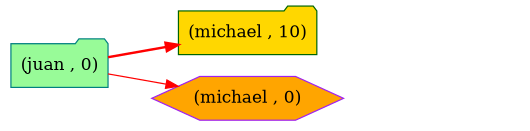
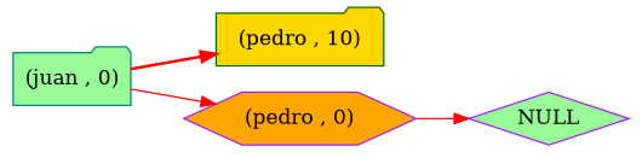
  digraph {
    rankdir=LR
    node [color=purple fillcolor=palegreen shape=folder style=filled]
    edge [color=red style=solid]
-   n1 [color=darkgreen fillcolor=gold label="(michael , 10)"]
+   n1 [color=darkgreen fillcolor=gold label="(pedro , 10)"]
    n2 [color=teal label="(juan , 0)"]
-   n3 [fillcolor=orange label="(michael , 0)" shape=hexagon]
+   n3 [fillcolor=orange label="(pedro , 0)" shape=hexagon]
+   NULL [shape=diamond]
    n2 -> n1 [style=bold]
    n2 -> n3
+   n3 -> NULL
  }
